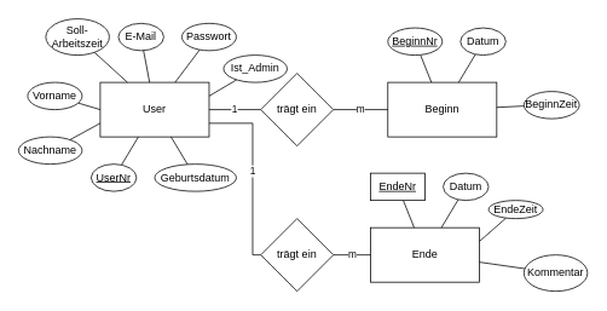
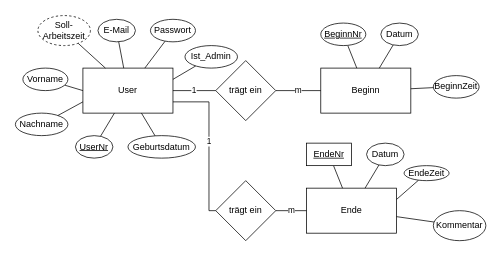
  <mxCell id="0" />
  <mxCell id="1" parent="0" />
  <mxCell id="2" value="User" style="rounded=0;whiteSpace=wrap;html=1;" parent="1" vertex="1"><mxGeometry x="110" y="90" width="120" height="60" as="geometry" /></mxCell>
  <mxCell id="3" value="Beginn" style="rounded=0;whiteSpace=wrap;html=1;" parent="1" vertex="1"><mxGeometry x="427" y="90" width="120" height="60" as="geometry" /></mxCell>
  <mxCell id="4" style="edgeStyle=none;rounded=0;orthogonalLoop=1;jettySize=auto;html=1;endArrow=none;endFill=0;" parent="1" source="5" target="2" edge="1"><mxGeometry relative="1" as="geometry" /></mxCell>
  <mxCell id="5" value="E-Mail" style="ellipse;whiteSpace=wrap;html=1;" parent="1" vertex="1"><mxGeometry x="130" y="25" width="50" height="30" as="geometry" /></mxCell>
  <mxCell id="6" style="edgeStyle=none;rounded=0;orthogonalLoop=1;jettySize=auto;html=1;entryX=0;entryY=0.5;entryDx=0;entryDy=0;endArrow=none;endFill=0;" parent="1" source="7" target="2" edge="1"><mxGeometry relative="1" as="geometry" /></mxCell>
  <mxCell id="7" value="Vorname" style="ellipse;whiteSpace=wrap;html=1;" parent="1" vertex="1"><mxGeometry x="30" y="90" width="60" height="30" as="geometry" /></mxCell>
  <mxCell id="8" style="edgeStyle=none;rounded=0;orthogonalLoop=1;jettySize=auto;html=1;entryX=0;entryY=0.75;entryDx=0;entryDy=0;endArrow=none;endFill=0;" parent="1" source="9" target="2" edge="1"><mxGeometry relative="1" as="geometry" /></mxCell>
  <mxCell id="9" value="Nachname" style="ellipse;whiteSpace=wrap;html=1;" parent="1" vertex="1"><mxGeometry x="20" y="150" width="70" height="30" as="geometry" /></mxCell>
  <mxCell id="10" style="edgeStyle=none;rounded=0;orthogonalLoop=1;jettySize=auto;html=1;endArrow=none;endFill=0;" parent="1" source="11" target="2" edge="1"><mxGeometry relative="1" as="geometry" /></mxCell>
  <mxCell id="11" value="&lt;u&gt;UserNr&lt;/u&gt;" style="ellipse;whiteSpace=wrap;html=1;" parent="1" vertex="1"><mxGeometry x="100" y="180" width="50" height="30" as="geometry" /></mxCell>
  <mxCell id="12" style="rounded=0;orthogonalLoop=1;jettySize=auto;html=1;endArrow=none;endFill=0;" parent="1" source="13" target="2" edge="1"><mxGeometry relative="1" as="geometry" /></mxCell>
  <mxCell id="13" value="Passwort" style="ellipse;whiteSpace=wrap;html=1;" parent="1" vertex="1"><mxGeometry x="200" y="25" width="60" height="30" as="geometry" /></mxCell>
  <mxCell id="14" style="edgeStyle=none;rounded=0;orthogonalLoop=1;jettySize=auto;html=1;entryX=0.25;entryY=0;entryDx=0;entryDy=0;endArrow=none;endFill=0;" parent="1" source="15" target="2" edge="1"><mxGeometry relative="1" as="geometry" /></mxCell>
- <mxCell id="15" value="Soll-Arbeitszeit" style="ellipse;whiteSpace=wrap;html=1;" parent="1" vertex="1"><mxGeometry x="50" y="20" width="70" height="40" as="geometry" /></mxCell>
+ <mxCell id="15" value="Soll-Arbeitszeit" style="ellipse;whiteSpace=wrap;html=1;dashed=1;" parent="1" vertex="1"><mxGeometry x="50" y="20" width="70" height="40" as="geometry" /></mxCell>
  <mxCell id="16" style="edgeStyle=none;rounded=0;orthogonalLoop=1;jettySize=auto;html=1;endArrow=none;endFill=0;" parent="1" source="17" target="3" edge="1"><mxGeometry relative="1" as="geometry" /></mxCell>
  <mxCell id="17" value="BeginnZeit" style="ellipse;whiteSpace=wrap;html=1;" parent="1" vertex="1"><mxGeometry x="577" y="100" width="61" height="30" as="geometry" /></mxCell>
  <mxCell id="18" style="edgeStyle=none;rounded=0;orthogonalLoop=1;jettySize=auto;html=1;endArrow=none;endFill=0;" parent="1" source="19" target="3" edge="1"><mxGeometry relative="1" as="geometry" /></mxCell>
  <mxCell id="19" value="Datum" style="ellipse;whiteSpace=wrap;html=1;" parent="1" vertex="1"><mxGeometry x="507" y="30" width="50" height="30" as="geometry" /></mxCell>
  <mxCell id="20" style="edgeStyle=none;rounded=0;orthogonalLoop=1;jettySize=auto;html=1;endArrow=none;endFill=0;" parent="1" source="21" target="3" edge="1"><mxGeometry relative="1" as="geometry" /></mxCell>
  <mxCell id="21" value="&lt;u&gt;BeginnNr&lt;/u&gt;" style="ellipse;whiteSpace=wrap;html=1;" parent="1" vertex="1"><mxGeometry x="427" y="30" width="60" height="30" as="geometry" /></mxCell>
  <mxCell id="22" style="edgeStyle=none;rounded=0;orthogonalLoop=1;jettySize=auto;html=1;endArrow=none;endFill=0;" parent="1" source="23" target="2" edge="1"><mxGeometry relative="1" as="geometry" /></mxCell>
  <mxCell id="23" value="Geburtsdatum" style="ellipse;whiteSpace=wrap;html=1;" parent="1" vertex="1"><mxGeometry x="170" y="180" width="90" height="30" as="geometry" /></mxCell>
  <mxCell id="24" value="m" style="edgeStyle=none;rounded=0;orthogonalLoop=1;jettySize=auto;html=1;endArrow=none;endFill=0;" parent="1" source="26" target="3" edge="1"><mxGeometry relative="1" as="geometry" /></mxCell>
  <mxCell id="25" value="1" style="edgeStyle=none;rounded=0;orthogonalLoop=1;jettySize=auto;html=1;entryX=1;entryY=0.5;entryDx=0;entryDy=0;endArrow=none;endFill=0;" parent="1" source="26" target="2" edge="1"><mxGeometry relative="1" as="geometry"><mxPoint x="250" y="120" as="sourcePoint" /></mxGeometry></mxCell>
  <mxCell id="26" value="trägt ein" style="rhombus;whiteSpace=wrap;html=1;" parent="1" vertex="1"><mxGeometry x="287" y="80" width="80" height="80" as="geometry" /></mxCell>
  <mxCell id="27" style="edgeStyle=none;rounded=0;orthogonalLoop=1;jettySize=auto;html=1;entryX=1;entryY=0.25;entryDx=0;entryDy=0;endArrow=none;endFill=0;" parent="1" source="28" target="2" edge="1"><mxGeometry relative="1" as="geometry" /></mxCell>
  <mxCell id="28" value="Ist_Admin" style="ellipse;whiteSpace=wrap;html=1;" parent="1" vertex="1"><mxGeometry x="246" y="60" width="70" height="30" as="geometry" /></mxCell>
  <mxCell id="29" value="Ende" style="rounded=0;whiteSpace=wrap;html=1;" vertex="1" parent="1"><mxGeometry x="408" y="250" width="120" height="60" as="geometry" /></mxCell>
  <mxCell id="30" style="edgeStyle=none;rounded=0;orthogonalLoop=1;jettySize=auto;html=1;entryX=1;entryY=0.25;entryDx=0;entryDy=0;endArrow=none;endFill=0;" edge="1" parent="1" source="31" target="29"><mxGeometry relative="1" as="geometry" /></mxCell>
  <mxCell id="31" value="EndeZeit" style="ellipse;whiteSpace=wrap;html=1;" vertex="1" parent="1"><mxGeometry x="538" y="220" width="60" height="20" as="geometry" /></mxCell>
  <mxCell id="32" style="edgeStyle=none;rounded=0;orthogonalLoop=1;jettySize=auto;html=1;endArrow=none;endFill=0;" edge="1" parent="1" source="33" target="29"><mxGeometry relative="1" as="geometry" /></mxCell>
  <mxCell id="33" value="Datum" style="ellipse;whiteSpace=wrap;html=1;" vertex="1" parent="1"><mxGeometry x="488" y="190" width="50" height="30" as="geometry" /></mxCell>
  <mxCell id="34" style="edgeStyle=none;rounded=0;orthogonalLoop=1;jettySize=auto;html=1;endArrow=none;endFill=0;" edge="1" parent="1" source="35" target="29"><mxGeometry relative="1" as="geometry" /></mxCell>
  <mxCell id="35" value="&lt;u&gt;EndeNr&lt;/u&gt;" style="whiteSpace=wrap;html=1;rounded=0;" vertex="1" parent="1"><mxGeometry x="408" y="190" width="60" height="30" as="geometry" /></mxCell>
  <mxCell id="36" style="rounded=0;orthogonalLoop=1;jettySize=auto;html=1;entryX=1;entryY=0.633;entryDx=0;entryDy=0;entryPerimeter=0;endArrow=none;endFill=0;" edge="1" parent="1" source="37" target="29"><mxGeometry relative="1" as="geometry" /></mxCell>
  <mxCell id="37" value="Kommentar" style="ellipse;whiteSpace=wrap;html=1;" vertex="1" parent="1"><mxGeometry x="577" y="280" width="70" height="40" as="geometry" /></mxCell>
  <mxCell id="38" value="m" style="edgeStyle=orthogonalEdgeStyle;rounded=0;orthogonalLoop=1;jettySize=auto;html=1;entryX=0;entryY=0.5;entryDx=0;entryDy=0;endArrow=none;endFill=0;" edge="1" parent="1" source="40" target="29"><mxGeometry relative="1" as="geometry" /></mxCell>
  <mxCell id="39" value="1" style="edgeStyle=orthogonalEdgeStyle;rounded=0;orthogonalLoop=1;jettySize=auto;html=1;entryX=1;entryY=0.75;entryDx=0;entryDy=0;endArrow=none;endFill=0;" edge="1" parent="1" source="40" target="2"><mxGeometry relative="1" as="geometry"><Array as="points"><mxPoint x="278" y="280" /><mxPoint x="278" y="135" /></Array></mxGeometry></mxCell>
  <mxCell id="40" value="trägt ein" style="rhombus;whiteSpace=wrap;html=1;" vertex="1" parent="1"><mxGeometry x="287" y="240" width="80" height="80" as="geometry" /></mxCell>
